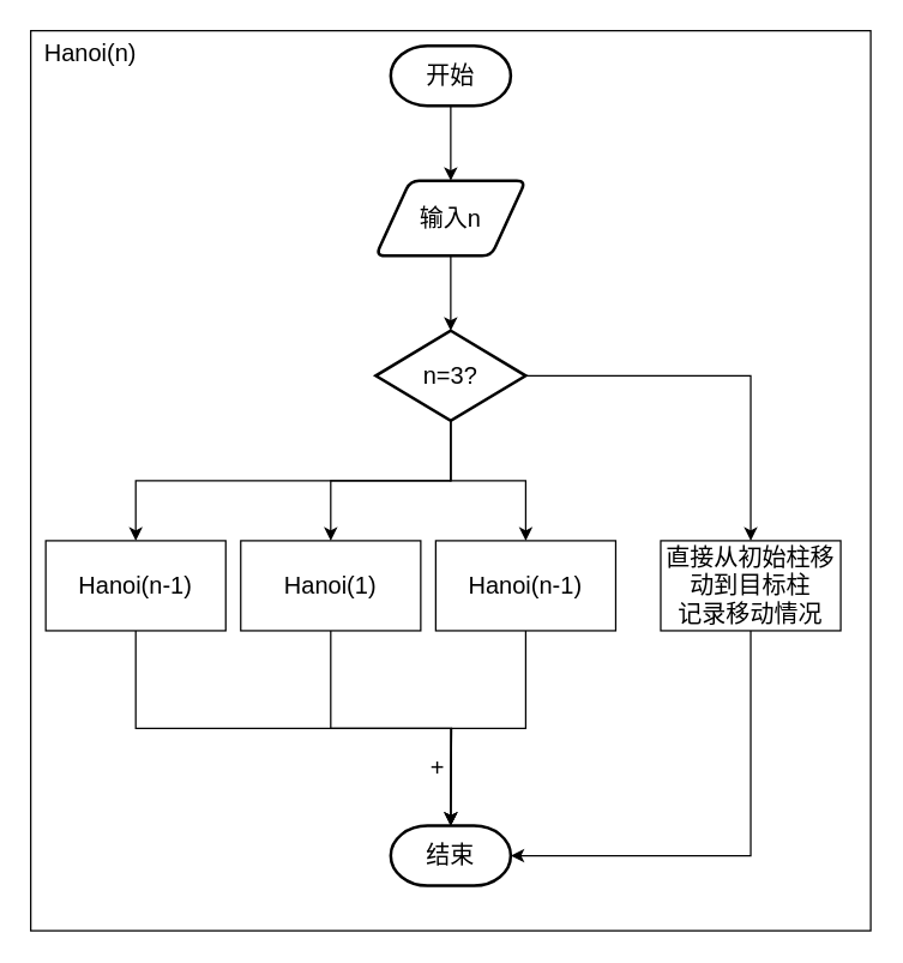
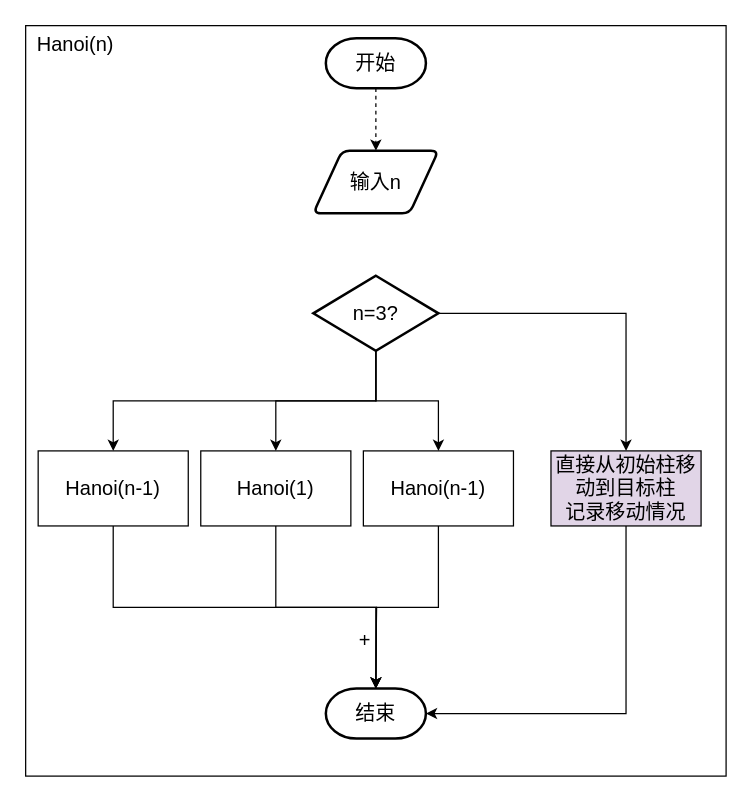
  <mxCell id="0" />
  <mxCell id="1" parent="0" />
  <mxCell id="2" value="" style="rounded=0;whiteSpace=wrap;html=1;fontSize=16;" vertex="1" parent="1"><mxGeometry x="20" y="20" width="560" height="600" as="geometry" /></mxCell>
  <mxCell id="3" value="Hanoi(n)" style="text;html=1;strokeColor=none;fillColor=none;align=center;verticalAlign=middle;whiteSpace=wrap;rounded=0;fontSize=16;" vertex="1" parent="1"><mxGeometry x="30" y="20" width="60" height="30" as="geometry" /></mxCell>
- <mxCell id="4" style="edgeStyle=orthogonalEdgeStyle;rounded=0;orthogonalLoop=1;jettySize=auto;html=1;exitX=0.5;exitY=1;exitDx=0;exitDy=0;exitPerimeter=0;entryX=0.5;entryY=0;entryDx=0;entryDy=0;fontSize=16;" edge="1" parent="1" source="5" target="7"><mxGeometry relative="1" as="geometry" /></mxCell>
+ <mxCell id="4" style="edgeStyle=orthogonalEdgeStyle;rounded=0;orthogonalLoop=1;jettySize=auto;html=1;exitX=0.5;exitY=1;exitDx=0;exitDy=0;exitPerimeter=0;entryX=0.5;entryY=0;entryDx=0;entryDy=0;fontSize=16;dashed=1;" edge="1" parent="1" source="5" target="7"><mxGeometry relative="1" as="geometry" /></mxCell>
  <mxCell id="5" value="开始" style="strokeWidth=2;html=1;shape=mxgraph.flowchart.terminator;whiteSpace=wrap;fontSize=16;" vertex="1" parent="1"><mxGeometry x="260" y="30" width="80" height="40" as="geometry" /></mxCell>
  <mxCell id="6" value="结束" style="strokeWidth=2;html=1;shape=mxgraph.flowchart.terminator;whiteSpace=wrap;fontSize=16;" vertex="1" parent="1"><mxGeometry x="260" y="550" width="80" height="40" as="geometry" /></mxCell>
  <mxCell id="7" value="输入n" style="shape=parallelogram;html=1;strokeWidth=2;perimeter=parallelogramPerimeter;whiteSpace=wrap;rounded=1;arcSize=12;size=0.23;fontSize=16;" vertex="1" parent="1"><mxGeometry x="250" y="120" width="100" height="50" as="geometry" /></mxCell>
  <mxCell id="8" style="edgeStyle=orthogonalEdgeStyle;rounded=0;orthogonalLoop=1;jettySize=auto;html=1;exitX=1;exitY=0.5;exitDx=0;exitDy=0;exitPerimeter=0;fontSize=16;" edge="1" parent="1" source="12" target="20"><mxGeometry relative="1" as="geometry" /></mxCell>
  <mxCell id="9" style="edgeStyle=orthogonalEdgeStyle;rounded=0;orthogonalLoop=1;jettySize=auto;html=1;exitX=0.5;exitY=1;exitDx=0;exitDy=0;exitPerimeter=0;fontSize=16;" edge="1" parent="1" source="12" target="19"><mxGeometry relative="1" as="geometry" /></mxCell>
  <mxCell id="10" style="edgeStyle=orthogonalEdgeStyle;rounded=0;orthogonalLoop=1;jettySize=auto;html=1;exitX=0.5;exitY=1;exitDx=0;exitDy=0;exitPerimeter=0;entryX=0.5;entryY=0;entryDx=0;entryDy=0;fontSize=16;" edge="1" parent="1" source="12" target="16"><mxGeometry relative="1" as="geometry" /></mxCell>
  <mxCell id="11" style="edgeStyle=orthogonalEdgeStyle;rounded=0;orthogonalLoop=1;jettySize=auto;html=1;exitX=0.5;exitY=1;exitDx=0;exitDy=0;exitPerimeter=0;entryX=0.5;entryY=0;entryDx=0;entryDy=0;fontSize=16;" edge="1" parent="1" source="12" target="14"><mxGeometry relative="1" as="geometry" /></mxCell>
  <mxCell id="12" value="n=3?" style="strokeWidth=2;html=1;shape=mxgraph.flowchart.decision;whiteSpace=wrap;fontSize=16;" vertex="1" parent="1"><mxGeometry x="250" y="220" width="100" height="60" as="geometry" /></mxCell>
  <mxCell id="13" style="edgeStyle=orthogonalEdgeStyle;rounded=0;orthogonalLoop=1;jettySize=auto;html=1;exitX=0.5;exitY=1;exitDx=0;exitDy=0;fontSize=16;" edge="1" parent="1" source="14" target="6"><mxGeometry relative="1" as="geometry" /></mxCell>
  <mxCell id="14" value="Hanoi(n-1)" style="rounded=0;whiteSpace=wrap;html=1;fontSize=16;" vertex="1" parent="1"><mxGeometry x="30" y="360" width="120" height="60" as="geometry" /></mxCell>
  <mxCell id="15" style="edgeStyle=orthogonalEdgeStyle;rounded=0;orthogonalLoop=1;jettySize=auto;html=1;exitX=0.5;exitY=1;exitDx=0;exitDy=0;fontSize=16;" edge="1" parent="1" source="16"><mxGeometry relative="1" as="geometry"><mxPoint x="300" y="550" as="targetPoint" /></mxGeometry></mxCell>
  <mxCell id="16" value="Hanoi(1)" style="rounded=0;whiteSpace=wrap;html=1;fontSize=16;" vertex="1" parent="1"><mxGeometry x="160" y="360" width="120" height="60" as="geometry" /></mxCell>
  <mxCell id="17" style="edgeStyle=orthogonalEdgeStyle;rounded=0;orthogonalLoop=1;jettySize=auto;html=1;exitX=0.5;exitY=1;exitDx=0;exitDy=0;fontSize=16;" edge="1" parent="1" source="19"><mxGeometry relative="1" as="geometry"><mxPoint x="300" y="550" as="targetPoint" /></mxGeometry></mxCell>
  <mxCell id="18" value="+" style="edgeLabel;html=1;align=center;verticalAlign=middle;resizable=0;points=[];fontSize=16;" vertex="1" connectable="0" parent="17"><mxGeometry x="0.462" y="-1" relative="1" as="geometry"><mxPoint x="-9" y="9" as="offset" /></mxGeometry></mxCell>
  <mxCell id="19" value="Hanoi(n-1)" style="rounded=0;whiteSpace=wrap;html=1;fontSize=16;" vertex="1" parent="1"><mxGeometry x="290" y="360" width="120" height="60" as="geometry" /></mxCell>
- <mxCell id="20" value="直接从初始柱移动到目标柱&lt;br style=&quot;font-size: 16px;&quot;&gt;记录移动情况" style="rounded=0;whiteSpace=wrap;html=1;fontSize=16;" vertex="1" parent="1"><mxGeometry x="440" y="360" width="120" height="60" as="geometry" /></mxCell>
+ <mxCell id="20" value="直接从初始柱移动到目标柱&lt;br style=&quot;font-size: 16px;&quot;&gt;记录移动情况" style="rounded=0;whiteSpace=wrap;html=1;fontSize=16;fillColor=#e1d5e7;" vertex="1" parent="1"><mxGeometry x="440" y="360" width="120" height="60" as="geometry" /></mxCell>
  <mxCell id="21" style="edgeStyle=orthogonalEdgeStyle;rounded=0;orthogonalLoop=1;jettySize=auto;html=1;exitX=0.5;exitY=1;exitDx=0;exitDy=0;entryX=1;entryY=0.5;entryDx=0;entryDy=0;entryPerimeter=0;fontSize=16;" edge="1" parent="1" source="20" target="6"><mxGeometry relative="1" as="geometry" /></mxCell>
- <mxCell id="22" style="edgeStyle=orthogonalEdgeStyle;rounded=0;orthogonalLoop=1;jettySize=auto;html=1;exitX=0.5;exitY=1;exitDx=0;exitDy=0;entryX=0.5;entryY=0;entryDx=0;entryDy=0;entryPerimeter=0;fontSize=16;" edge="1" parent="1" source="7" target="12"><mxGeometry relative="1" as="geometry" /></mxCell>
